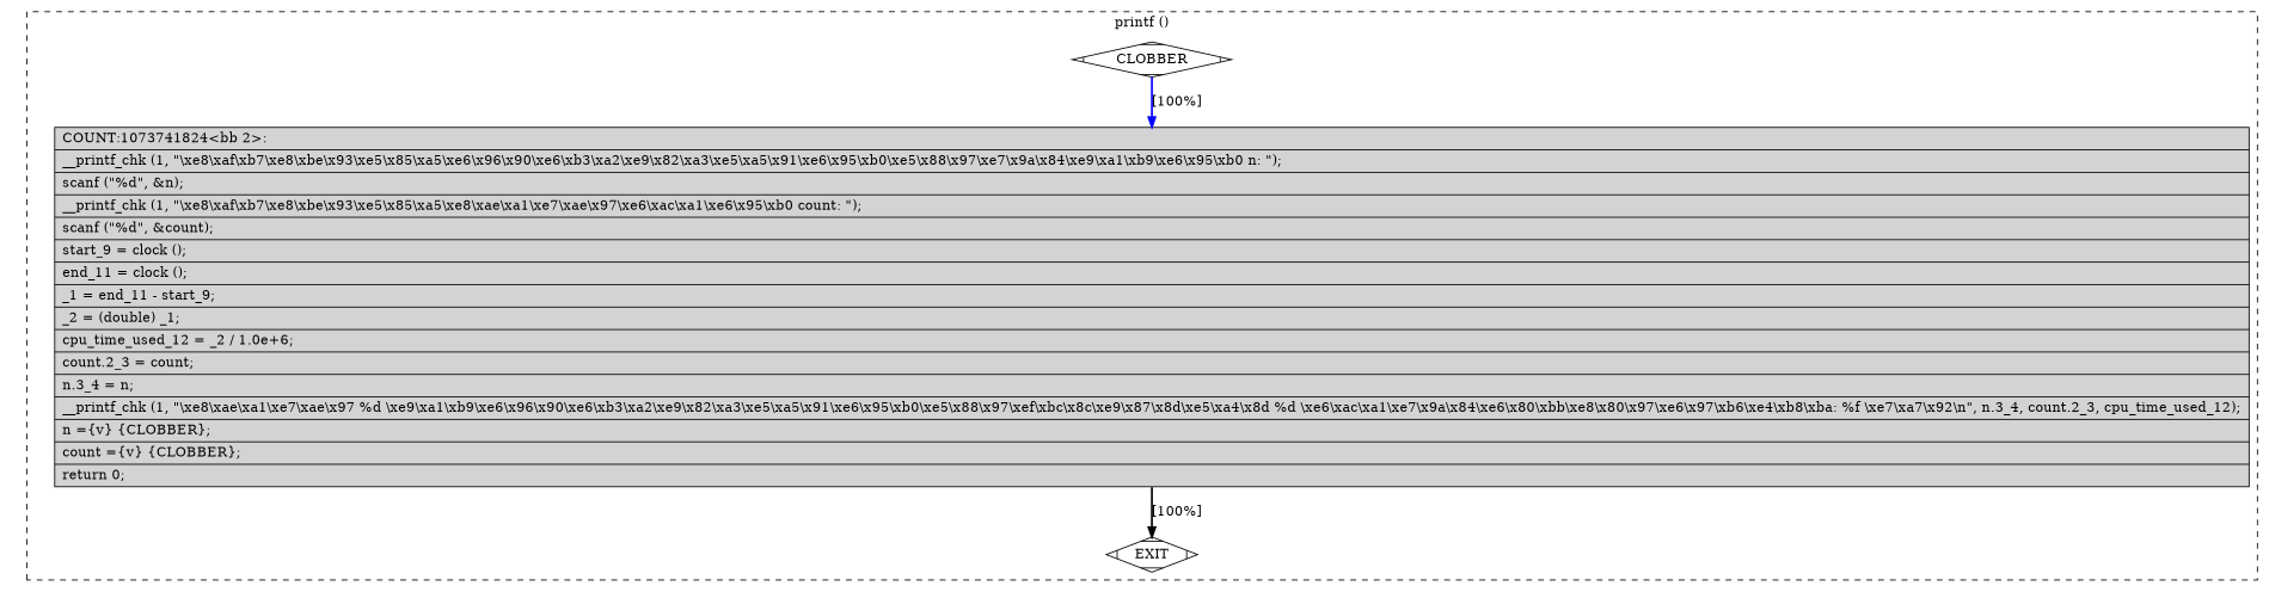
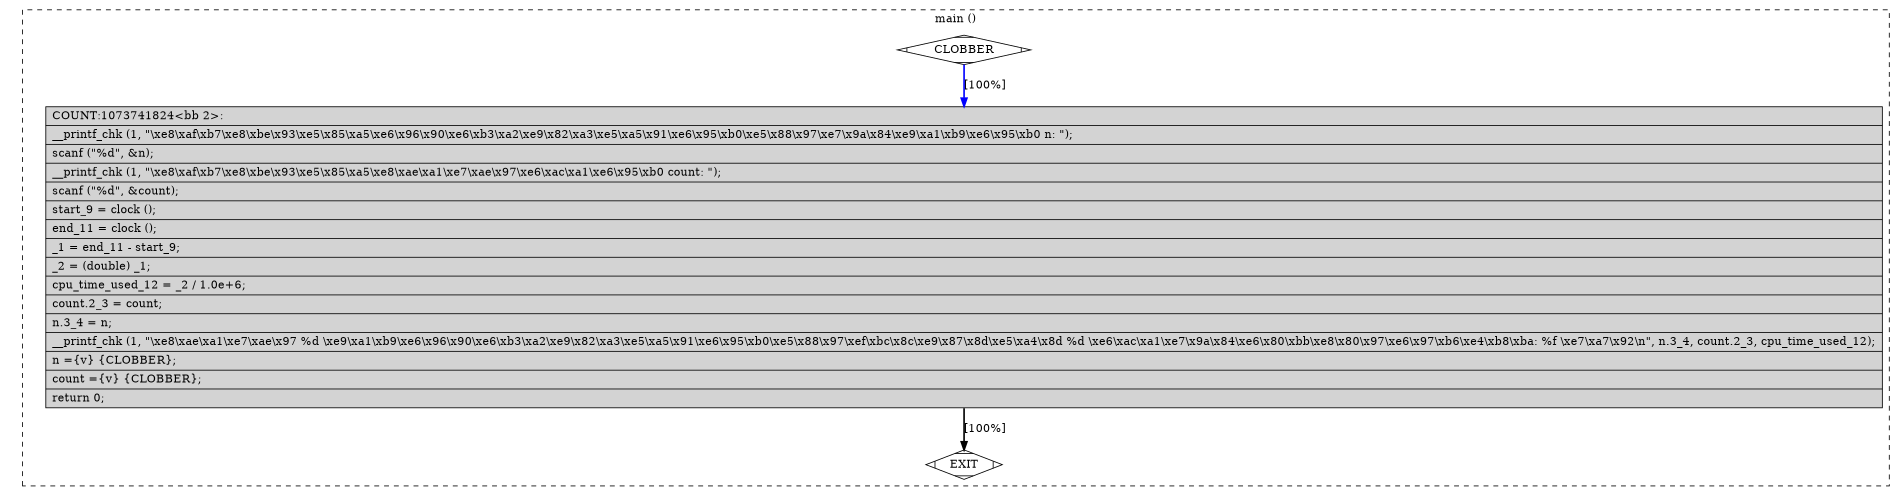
  digraph {
    node [fillcolor=white shape=Mdiamond style=filled]
    edge [constraint=true headport=n style="solid,bold" tailport=s]
    n1 [label=CLOBBER]
    n2 [label=EXIT]
    n3 [fillcolor=lightgrey label="{COUNT:1073741824\<bb\ 2\>:\l|__printf_chk\ (1,\ \"\\xe8\\xaf\\xb7\\xe8\\xbe\\x93\\xe5\\x85\\xa5\\xe6\\x96\\x90\\xe6\\xb3\\xa2\\xe9\\x82\\xa3\\xe5\\xa5\\x91\\xe6\\x95\\xb0\\xe5\\x88\\x97\\xe7\\x9a\\x84\\xe9\\xa1\\xb9\\xe6\\x95\\xb0\ n:\ \");\l|scanf\ (\"%d\",\ &n);\l|__printf_chk\ (1,\ \"\\xe8\\xaf\\xb7\\xe8\\xbe\\x93\\xe5\\x85\\xa5\\xe8\\xae\\xa1\\xe7\\xae\\x97\\xe6\\xac\\xa1\\xe6\\x95\\xb0\ count:\ \");\l|scanf\ (\"%d\",\ &count);\l|start_9\ =\ clock\ ();\l|end_11\ =\ clock\ ();\l|_1\ =\ end_11\ -\ start_9;\l|_2\ =\ (double)\ _1;\l|cpu_time_used_12\ =\ _2\ /\ 1.0e+6;\l|count.2_3\ =\ count;\l|n.3_4\ =\ n;\l|__printf_chk\ (1,\ \"\\xe8\\xae\\xa1\\xe7\\xae\\x97\ %d\ \\xe9\\xa1\\xb9\\xe6\\x96\\x90\\xe6\\xb3\\xa2\\xe9\\x82\\xa3\\xe5\\xa5\\x91\\xe6\\x95\\xb0\\xe5\\x88\\x97\\xef\\xbc\\x8c\\xe9\\x87\\x8d\\xe5\\xa4\\x8d\ %d\ \\xe6\\xac\\xa1\\xe7\\x9a\\x84\\xe6\\x80\\xbb\\xe8\\x80\\x97\\xe6\\x97\\xb6\\xe4\\xb8\\xba:\ %f\ \\xe7\\xa7\\x92\\n\",\ n.3_4,\ count.2_3,\ cpu_time_used_12);\l|n\ =\{v\}\ \{CLOBBER\};\l|count\ =\{v\}\ \{CLOBBER\};\l|return\ 0;\l}" shape=record]
    subgraph cluster_1 {
      color=black
-     label="printf ()"
+     label="main ()"
      style=dashed
      n1
      n2
      n3
    }
    n1 -> n2 [style=invis]
    n1 -> n3 [color=blue label="[100%]" weight=100]
    n3 -> n2 [color=black label="[100%]" weight=10]
  }
